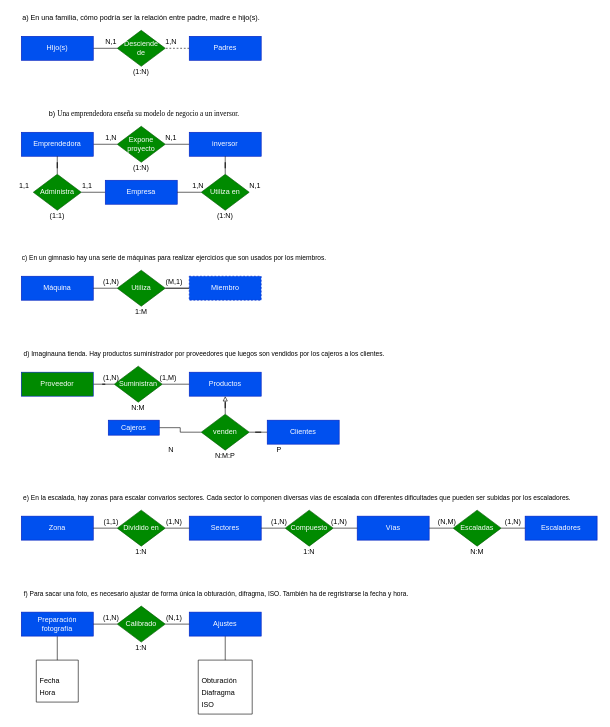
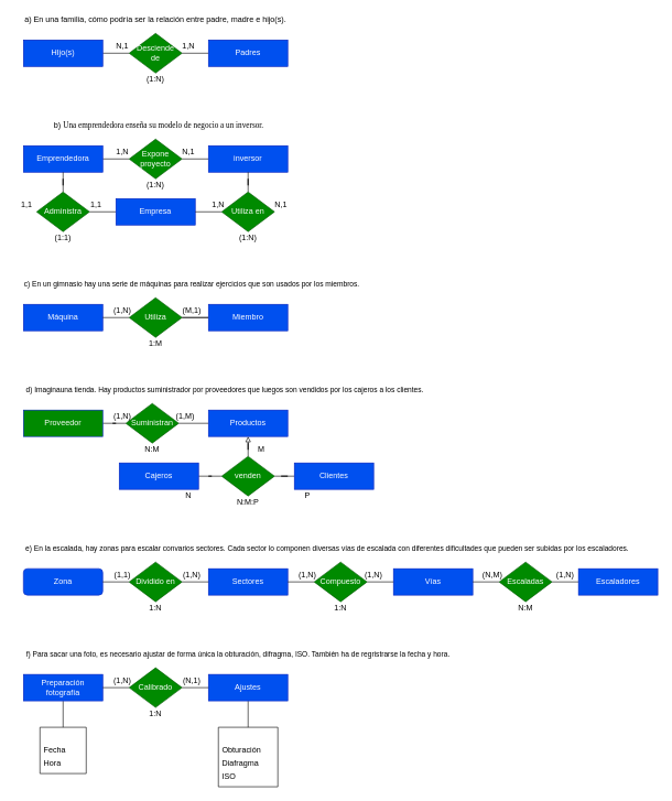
  <mxCell id="0" />
  <mxCell id="1" parent="0" />
  <mxCell id="2" value="" style="swimlane;startSize=0;" parent="1" vertex="1"><mxGeometry x="330" y="1100" width="90" height="90" as="geometry"><mxRectangle x="720" y="800" width="50" height="40" as="alternateBounds" /></mxGeometry></mxCell>
  <mxCell id="3" value="Obturación" style="text;strokeColor=none;fillColor=none;align=left;verticalAlign=top;spacingLeft=4;spacingRight=4;overflow=hidden;rotatable=0;points=[[0,0.5],[1,0.5]];portConstraint=eastwest;" parent="2" vertex="1"><mxGeometry y="20" width="160" height="30" as="geometry" /></mxCell>
  <mxCell id="4" value="Diafragma" style="text;strokeColor=none;fillColor=none;align=left;verticalAlign=top;spacingLeft=4;spacingRight=4;overflow=hidden;rotatable=0;points=[[0,0.5],[1,0.5]];portConstraint=eastwest;" parent="2" vertex="1"><mxGeometry y="40" width="160" height="30" as="geometry" /></mxCell>
  <mxCell id="5" value="ISO" style="text;strokeColor=none;fillColor=none;align=left;verticalAlign=top;spacingLeft=4;spacingRight=4;overflow=hidden;rotatable=0;points=[[0,0.5],[1,0.5]];portConstraint=eastwest;" parent="2" vertex="1"><mxGeometry y="60" width="180" height="30" as="geometry" /></mxCell>
  <mxCell id="6" value="" style="edgeStyle=orthogonalEdgeStyle;rounded=0;orthogonalLoop=1;jettySize=auto;html=1;endArrow=none;endFill=0;" parent="1" source="7" target="9" edge="1"><mxGeometry relative="1" as="geometry" /></mxCell>
  <mxCell id="7" value="Emprendedora" style="rounded=0;whiteSpace=wrap;html=1;fillColor=#0050ef;strokeColor=#001DBC;fontColor=#ffffff;" parent="1" vertex="1"><mxGeometry x="35" y="220" width="120" height="40" as="geometry" /></mxCell>
  <mxCell id="8" value="" style="edgeStyle=orthogonalEdgeStyle;rounded=0;orthogonalLoop=1;jettySize=auto;html=1;endArrow=none;endFill=0;" parent="1" source="9" target="10" edge="1"><mxGeometry relative="1" as="geometry" /></mxCell>
  <mxCell id="9" value="Expone proyecto" style="rhombus;whiteSpace=wrap;html=1;fillColor=#008a00;strokeColor=#005700;fontColor=#ffffff;" parent="1" vertex="1"><mxGeometry x="195" y="210" width="80" height="60" as="geometry" /></mxCell>
  <mxCell id="10" value="inversor" style="rounded=0;whiteSpace=wrap;html=1;fillColor=#0050ef;strokeColor=#001DBC;fontColor=#ffffff;" parent="1" vertex="1"><mxGeometry x="315" y="220" width="120" height="40" as="geometry" /></mxCell>
  <mxCell id="11" value="" style="edgeStyle=orthogonalEdgeStyle;rounded=0;orthogonalLoop=1;jettySize=auto;html=1;endArrow=none;endFill=0;" parent="1" source="13" target="14" edge="1"><mxGeometry relative="1" as="geometry" /></mxCell>
  <mxCell id="12" value="" style="edgeStyle=orthogonalEdgeStyle;rounded=0;orthogonalLoop=1;jettySize=auto;html=1;endArrow=none;endFill=0;" parent="1" source="13" target="7" edge="1"><mxGeometry relative="1" as="geometry" /></mxCell>
  <mxCell id="13" value="Administra" style="rhombus;whiteSpace=wrap;html=1;fillColor=#008a00;strokeColor=#005700;fontColor=#ffffff;" parent="1" vertex="1"><mxGeometry x="55" y="290" width="80" height="60" as="geometry" /></mxCell>
  <mxCell id="14" value="Empresa" style="rounded=0;whiteSpace=wrap;html=1;fillColor=#0050ef;strokeColor=#001DBC;fontColor=#ffffff;" parent="1" vertex="1"><mxGeometry x="175" y="300" width="120" height="40" as="geometry" /></mxCell>
  <mxCell id="15" value="" style="edgeStyle=orthogonalEdgeStyle;rounded=0;orthogonalLoop=1;jettySize=auto;html=1;endArrow=none;endFill=0;" parent="1" source="17" target="14" edge="1"><mxGeometry relative="1" as="geometry" /></mxCell>
  <mxCell id="16" value="" style="edgeStyle=orthogonalEdgeStyle;rounded=0;orthogonalLoop=1;jettySize=auto;html=1;endArrow=none;endFill=0;" parent="1" source="17" target="10" edge="1"><mxGeometry relative="1" as="geometry" /></mxCell>
  <mxCell id="17" value="Utiliza en" style="rhombus;whiteSpace=wrap;html=1;fillColor=#008a00;strokeColor=#005700;fontColor=#ffffff;" parent="1" vertex="1"><mxGeometry x="335" y="290" width="80" height="60" as="geometry" /></mxCell>
  <mxCell id="18" value="&lt;font style=&quot;font-size: 12px&quot;&gt;b)&amp;nbsp;&lt;span style=&quot;font-family: &amp;#34;verdana&amp;#34; , serif&quot;&gt;Una e&lt;font&gt;mprendedora enseña su modelo de negocio a un inversor.&lt;/font&gt;&lt;/span&gt;&lt;/font&gt;" style="text;html=1;strokeColor=none;fillColor=none;align=center;verticalAlign=middle;whiteSpace=wrap;rounded=0;" parent="1" vertex="1"><mxGeometry x="35" y="180" width="410" height="20" as="geometry" /></mxCell>
  <mxCell id="19" value="&lt;span style=&quot;font-size: 11px&quot;&gt;c) En un gimnasio hay una serie de máquinas para realizar ejercicios que son usados por los miembros.&lt;/span&gt;" style="text;html=1;strokeColor=none;fillColor=none;align=center;verticalAlign=middle;whiteSpace=wrap;rounded=0;" parent="1" vertex="1"><mxGeometry x="35" y="420" width="510" height="20" as="geometry" /></mxCell>
  <mxCell id="20" value="Máquina" style="rounded=0;whiteSpace=wrap;html=1;fillColor=#0050ef;strokeColor=#001DBC;fontColor=#ffffff;" parent="1" vertex="1"><mxGeometry x="35" y="460" width="120" height="40" as="geometry" /></mxCell>
  <mxCell id="21" value="" style="edgeStyle=orthogonalEdgeStyle;rounded=0;orthogonalLoop=1;jettySize=auto;html=1;endArrow=none;endFill=0;" parent="1" source="22" target="20" edge="1"><mxGeometry relative="1" as="geometry" /></mxCell>
  <mxCell id="22" value="Utiliza" style="rhombus;whiteSpace=wrap;html=1;fillColor=#008a00;strokeColor=#005700;fontColor=#ffffff;" parent="1" vertex="1"><mxGeometry x="195" y="450" width="80" height="60" as="geometry" /></mxCell>
  <mxCell id="23" value="" style="edgeStyle=orthogonalEdgeStyle;rounded=0;orthogonalLoop=1;jettySize=auto;html=1;endArrow=none;endFill=0;" parent="1" source="25" target="22" edge="1"><mxGeometry relative="1" as="geometry" /></mxCell>
  <mxCell id="24" value="" style="edgeStyle=orthogonalEdgeStyle;rounded=0;orthogonalLoop=1;jettySize=auto;html=1;endArrow=none;endFill=0;" parent="1" source="25" target="22" edge="1"><mxGeometry relative="1" as="geometry" /></mxCell>
- <mxCell id="25" value="Miembro" style="rounded=0;whiteSpace=wrap;html=1;fillColor=#0050ef;strokeColor=#001DBC;fontColor=#ffffff;dashed=1;" parent="1" vertex="1"><mxGeometry x="315" y="460" width="120" height="40" as="geometry" /></mxCell>
+ <mxCell id="25" value="Miembro" style="rounded=0;whiteSpace=wrap;html=1;fillColor=#0050ef;strokeColor=#001DBC;fontColor=#ffffff;" parent="1" vertex="1"><mxGeometry x="315" y="460" width="120" height="40" as="geometry" /></mxCell>
  <mxCell id="26" value="a) En una familia, cómo podría ser la relación entre padre, madre e hijo(s)." style="text;html=1;strokeColor=none;fillColor=none;align=center;verticalAlign=middle;whiteSpace=wrap;rounded=0;" parent="1" vertex="1"><mxGeometry x="30" y="20" width="410" height="20" as="geometry" /></mxCell>
  <mxCell id="27" value="" style="edgeStyle=orthogonalEdgeStyle;rounded=0;orthogonalLoop=1;jettySize=auto;html=1;endArrow=none;endFill=0;" parent="1" source="28" target="29" edge="1"><mxGeometry relative="1" as="geometry" /></mxCell>
  <mxCell id="28" value="HIjo(s)" style="rounded=0;whiteSpace=wrap;html=1;fillColor=#0050ef;strokeColor=#001DBC;fontColor=#ffffff;" parent="1" vertex="1"><mxGeometry x="35" y="60" width="120" height="40" as="geometry" /></mxCell>
  <mxCell id="29" value="Desciende&lt;br&gt;de" style="rhombus;whiteSpace=wrap;html=1;fillColor=#008a00;strokeColor=#005700;fontColor=#ffffff;" parent="1" vertex="1"><mxGeometry x="195" y="50" width="80" height="60" as="geometry" /></mxCell>
- <mxCell id="30" value="" style="edgeStyle=orthogonalEdgeStyle;rounded=0;orthogonalLoop=1;jettySize=auto;html=1;endArrow=none;endFill=0;dashed=1;" parent="1" source="31" target="29" edge="1"><mxGeometry relative="1" as="geometry" /></mxCell>
+ <mxCell id="30" value="" style="edgeStyle=orthogonalEdgeStyle;rounded=0;orthogonalLoop=1;jettySize=auto;html=1;endArrow=none;endFill=0;" parent="1" source="31" target="29" edge="1"><mxGeometry relative="1" as="geometry" /></mxCell>
  <mxCell id="31" value="Padres" style="rounded=0;whiteSpace=wrap;html=1;fillColor=#0050ef;strokeColor=#001DBC;fontColor=#ffffff;" parent="1" vertex="1"><mxGeometry x="315" y="60" width="120" height="40" as="geometry" /></mxCell>
  <mxCell id="32" value="(1,N)" style="text;html=1;strokeColor=none;fillColor=none;align=center;verticalAlign=middle;whiteSpace=wrap;rounded=0;" parent="1" vertex="1"><mxGeometry x="165" y="460" width="40" height="20" as="geometry" /></mxCell>
  <mxCell id="33" value="(M,1)" style="text;html=1;strokeColor=none;fillColor=none;align=center;verticalAlign=middle;whiteSpace=wrap;rounded=0;" parent="1" vertex="1"><mxGeometry x="270" y="460" width="40" height="20" as="geometry" /></mxCell>
  <mxCell id="34" value="N,1" style="text;html=1;strokeColor=none;fillColor=none;align=center;verticalAlign=middle;whiteSpace=wrap;rounded=0;" parent="1" vertex="1"><mxGeometry x="165" y="60" width="40" height="20" as="geometry" /></mxCell>
  <mxCell id="35" value="(1:N)" style="text;html=1;strokeColor=none;fillColor=none;align=center;verticalAlign=middle;whiteSpace=wrap;rounded=0;" parent="1" vertex="1"><mxGeometry x="215" y="110" width="40" height="20" as="geometry" /></mxCell>
  <mxCell id="36" value="" style="edgeStyle=orthogonalEdgeStyle;rounded=0;orthogonalLoop=1;jettySize=auto;html=1;endArrow=none;endFill=0;" parent="1" source="37" target="40" edge="1"><mxGeometry relative="1" as="geometry" /></mxCell>
  <mxCell id="37" value="Proveedor" style="rounded=0;whiteSpace=wrap;html=1;fillColor=#008a00;strokeColor=#001DBC;fontColor=#ffffff;" parent="1" vertex="1"><mxGeometry x="35" y="620" width="120" height="40" as="geometry" /></mxCell>
  <mxCell id="38" value="&lt;span style=&quot;font-size: 11px&quot;&gt;d) Imaginauna tienda. Hay productos suministrador por proveedores que luegos son vendidos por los cajeros a los clientes.&lt;/span&gt;" style="text;html=1;strokeColor=none;fillColor=none;align=center;verticalAlign=middle;whiteSpace=wrap;rounded=0;" parent="1" vertex="1"><mxGeometry x="35" y="580" width="610" height="20" as="geometry" /></mxCell>
  <mxCell id="39" value="" style="edgeStyle=orthogonalEdgeStyle;rounded=0;orthogonalLoop=1;jettySize=auto;html=1;endArrow=none;endFill=0;" parent="1" source="40" target="41" edge="1"><mxGeometry relative="1" as="geometry" /></mxCell>
  <mxCell id="40" value="Suministran" style="rhombus;whiteSpace=wrap;html=1;fillColor=#008a00;strokeColor=#005700;fontColor=#ffffff;" parent="1" vertex="1"><mxGeometry x="190" y="610" width="80" height="60" as="geometry" /></mxCell>
  <mxCell id="41" value="Productos" style="rounded=0;whiteSpace=wrap;html=1;fillColor=#0050ef;strokeColor=#001DBC;fontColor=#ffffff;" parent="1" vertex="1"><mxGeometry x="315" y="620" width="120" height="40" as="geometry" /></mxCell>
  <mxCell id="42" value="" style="edgeStyle=orthogonalEdgeStyle;rounded=0;orthogonalLoop=1;jettySize=auto;html=1;endArrow=block;endFill=0;" parent="1" source="45" target="41" edge="1"><mxGeometry relative="1" as="geometry" /></mxCell>
  <mxCell id="43" value="" style="edgeStyle=orthogonalEdgeStyle;rounded=0;orthogonalLoop=1;jettySize=auto;html=1;endArrow=none;endFill=0;" parent="1" source="45" target="46" edge="1"><mxGeometry relative="1" as="geometry" /></mxCell>
  <mxCell id="44" value="" style="edgeStyle=orthogonalEdgeStyle;rounded=0;orthogonalLoop=1;jettySize=auto;html=1;endArrow=none;endFill=0;" parent="1" source="45" target="47" edge="1"><mxGeometry relative="1" as="geometry" /></mxCell>
  <mxCell id="45" value="venden" style="rhombus;whiteSpace=wrap;html=1;fillColor=#008a00;strokeColor=#005700;fontColor=#ffffff;" parent="1" vertex="1"><mxGeometry x="335" y="690" width="80" height="60" as="geometry" /></mxCell>
- <mxCell id="46" value="Cajeros" style="rounded=0;whiteSpace=wrap;html=1;fillColor=#0050ef;strokeColor=#001DBC;fontColor=#ffffff;" parent="1" vertex="1"><mxGeometry x="180" y="700" width="85" height="25" as="geometry" /></mxCell>
+ <mxCell id="46" value="Cajeros" style="rounded=0;whiteSpace=wrap;html=1;fillColor=#0050ef;strokeColor=#001DBC;fontColor=#ffffff;" parent="1" vertex="1"><mxGeometry x="180" y="700" width="120" height="40" as="geometry" /></mxCell>
  <mxCell id="47" value="Clientes" style="rounded=0;whiteSpace=wrap;html=1;fillColor=#0050ef;strokeColor=#001DBC;fontColor=#ffffff;" parent="1" vertex="1"><mxGeometry x="445" y="700" width="120" height="40" as="geometry" /></mxCell>
  <mxCell id="48" value="(1,N)" style="text;html=1;strokeColor=none;fillColor=none;align=center;verticalAlign=middle;whiteSpace=wrap;rounded=0;" parent="1" vertex="1"><mxGeometry x="165" y="620" width="40" height="20" as="geometry" /></mxCell>
  <mxCell id="49" value="(1,M)" style="text;html=1;strokeColor=none;fillColor=none;align=center;verticalAlign=middle;whiteSpace=wrap;rounded=0;" parent="1" vertex="1"><mxGeometry x="260" y="620" width="40" height="20" as="geometry" /></mxCell>
  <mxCell id="50" value="N:M" style="text;html=1;strokeColor=none;fillColor=none;align=center;verticalAlign=middle;whiteSpace=wrap;rounded=0;" parent="1" vertex="1"><mxGeometry x="210" y="670" width="40" height="20" as="geometry" /></mxCell>
  <mxCell id="51" value="1:M" style="text;html=1;strokeColor=none;fillColor=none;align=center;verticalAlign=middle;whiteSpace=wrap;rounded=0;" parent="1" vertex="1"><mxGeometry x="215" y="510" width="40" height="20" as="geometry" /></mxCell>
  <mxCell id="52" value="P" style="text;html=1;strokeColor=none;fillColor=none;align=center;verticalAlign=middle;whiteSpace=wrap;rounded=0;" parent="1" vertex="1"><mxGeometry x="445" y="740" width="40" height="20" as="geometry" /></mxCell>
- <mxCell id="53" value="Zona" style="rounded=0;whiteSpace=wrap;html=1;fillColor=#0050ef;strokeColor=#001DBC;fontColor=#ffffff;" parent="1" vertex="1"><mxGeometry x="35" y="860" width="120" height="40" as="geometry" /></mxCell>
+ <mxCell id="53" value="Zona" style="whiteSpace=wrap;html=1;fillColor=#0050ef;strokeColor=#001DBC;fontColor=#ffffff;rounded=1;" parent="1" vertex="1"><mxGeometry x="35" y="860" width="120" height="40" as="geometry" /></mxCell>
  <mxCell id="54" value="Sectores" style="rounded=0;whiteSpace=wrap;html=1;fillColor=#0050ef;strokeColor=#001DBC;fontColor=#ffffff;" parent="1" vertex="1"><mxGeometry x="315" y="860" width="120" height="40" as="geometry" /></mxCell>
  <mxCell id="55" value="Vías" style="rounded=0;whiteSpace=wrap;html=1;fillColor=#0050ef;strokeColor=#001DBC;fontColor=#ffffff;" parent="1" vertex="1"><mxGeometry x="595" y="860" width="120" height="40" as="geometry" /></mxCell>
  <mxCell id="56" value="" style="edgeStyle=orthogonalEdgeStyle;rounded=0;orthogonalLoop=1;jettySize=auto;html=1;endArrow=none;endFill=0;" parent="1" source="58" target="53" edge="1"><mxGeometry relative="1" as="geometry" /></mxCell>
  <mxCell id="57" value="" style="edgeStyle=orthogonalEdgeStyle;rounded=0;orthogonalLoop=1;jettySize=auto;html=1;endArrow=none;endFill=0;" parent="1" source="58" target="54" edge="1"><mxGeometry relative="1" as="geometry" /></mxCell>
  <mxCell id="58" value="Dividido en" style="rhombus;whiteSpace=wrap;html=1;fillColor=#008a00;strokeColor=#005700;fontColor=#ffffff;" parent="1" vertex="1"><mxGeometry x="195" y="850" width="80" height="60" as="geometry" /></mxCell>
  <mxCell id="59" value="&lt;span style=&quot;font-size: 11px&quot;&gt;e) En la escalada, hay zonas para escalar convarios sectores. Cada sector lo componen diversas vías de escalada con diferentes dificultades que pueden ser subidas por los escaladores.&lt;/span&gt;" style="text;html=1;strokeColor=none;fillColor=none;align=center;verticalAlign=middle;whiteSpace=wrap;rounded=0;" parent="1" vertex="1"><mxGeometry x="35" y="820" width="920" height="20" as="geometry" /></mxCell>
  <mxCell id="60" value="" style="edgeStyle=orthogonalEdgeStyle;rounded=0;orthogonalLoop=1;jettySize=auto;html=1;endArrow=none;endFill=0;" parent="1" source="62" target="55" edge="1"><mxGeometry relative="1" as="geometry" /></mxCell>
  <mxCell id="61" value="" style="edgeStyle=orthogonalEdgeStyle;rounded=0;orthogonalLoop=1;jettySize=auto;html=1;endArrow=none;endFill=0;" parent="1" source="62" target="54" edge="1"><mxGeometry relative="1" as="geometry" /></mxCell>
  <mxCell id="62" value="Compuesto" style="rhombus;whiteSpace=wrap;html=1;fillColor=#008a00;strokeColor=#005700;fontColor=#ffffff;" parent="1" vertex="1"><mxGeometry x="475" y="850" width="80" height="60" as="geometry" /></mxCell>
  <mxCell id="63" value="(1,1)" style="text;html=1;strokeColor=none;fillColor=none;align=center;verticalAlign=middle;whiteSpace=wrap;rounded=0;" parent="1" vertex="1"><mxGeometry x="165" y="860" width="40" height="20" as="geometry" /></mxCell>
  <mxCell id="64" value="(1,N)" style="text;html=1;strokeColor=none;fillColor=none;align=center;verticalAlign=middle;whiteSpace=wrap;rounded=0;" parent="1" vertex="1"><mxGeometry x="270" y="860" width="40" height="20" as="geometry" /></mxCell>
  <mxCell id="65" value="1:N" style="text;html=1;strokeColor=none;fillColor=none;align=center;verticalAlign=middle;whiteSpace=wrap;rounded=0;" parent="1" vertex="1"><mxGeometry x="215" y="910" width="40" height="20" as="geometry" /></mxCell>
  <mxCell id="66" value="(1,N)" style="text;html=1;strokeColor=none;fillColor=none;align=center;verticalAlign=middle;whiteSpace=wrap;rounded=0;" parent="1" vertex="1"><mxGeometry x="445" y="860" width="40" height="20" as="geometry" /></mxCell>
  <mxCell id="67" value="(1,N)" style="text;html=1;strokeColor=none;fillColor=none;align=center;verticalAlign=middle;whiteSpace=wrap;rounded=0;" parent="1" vertex="1"><mxGeometry x="545" y="860" width="40" height="20" as="geometry" /></mxCell>
  <mxCell id="68" value="1:N" style="text;html=1;strokeColor=none;fillColor=none;align=center;verticalAlign=middle;whiteSpace=wrap;rounded=0;" parent="1" vertex="1"><mxGeometry x="495" y="910" width="40" height="20" as="geometry" /></mxCell>
  <mxCell id="69" value="" style="edgeStyle=orthogonalEdgeStyle;rounded=0;orthogonalLoop=1;jettySize=auto;html=1;endArrow=none;endFill=0;" parent="1" source="71" target="72" edge="1"><mxGeometry relative="1" as="geometry" /></mxCell>
  <mxCell id="70" value="" style="edgeStyle=orthogonalEdgeStyle;rounded=0;orthogonalLoop=1;jettySize=auto;html=1;endArrow=none;endFill=0;" parent="1" source="71" target="55" edge="1"><mxGeometry relative="1" as="geometry" /></mxCell>
  <mxCell id="71" value="Escaladas" style="rhombus;whiteSpace=wrap;html=1;fillColor=#008a00;strokeColor=#005700;fontColor=#ffffff;" parent="1" vertex="1"><mxGeometry x="755" y="850" width="80" height="60" as="geometry" /></mxCell>
  <mxCell id="72" value="Escaladores" style="rounded=0;whiteSpace=wrap;html=1;fillColor=#0050ef;strokeColor=#001DBC;fontColor=#ffffff;" parent="1" vertex="1"><mxGeometry x="875" y="860" width="120" height="40" as="geometry" /></mxCell>
  <mxCell id="73" value="N:M" style="text;html=1;strokeColor=none;fillColor=none;align=center;verticalAlign=middle;whiteSpace=wrap;rounded=0;" parent="1" vertex="1"><mxGeometry x="775" y="910" width="40" height="20" as="geometry" /></mxCell>
  <mxCell id="74" value="(N,M)" style="text;html=1;strokeColor=none;fillColor=none;align=center;verticalAlign=middle;whiteSpace=wrap;rounded=0;" vertex="1" parent="1"><mxGeometry x="725" y="860" width="40" height="20" as="geometry" /></mxCell>
  <mxCell id="75" value="(1,N)" style="text;html=1;strokeColor=none;fillColor=none;align=center;verticalAlign=middle;whiteSpace=wrap;rounded=0;" vertex="1" parent="1"><mxGeometry x="835" y="860" width="40" height="20" as="geometry" /></mxCell>
  <mxCell id="76" style="edgeStyle=orthogonalEdgeStyle;rounded=0;orthogonalLoop=1;jettySize=auto;html=1;entryX=0.5;entryY=0;entryDx=0;entryDy=0;endArrow=none;endFill=0;" edge="1" parent="1" source="77" target="87"><mxGeometry relative="1" as="geometry" /></mxCell>
  <mxCell id="77" value="Preparación fotografía" style="rounded=0;whiteSpace=wrap;html=1;fillColor=#0050ef;strokeColor=#001DBC;fontColor=#ffffff;" vertex="1" parent="1"><mxGeometry x="35" y="1020" width="120" height="40" as="geometry" /></mxCell>
  <mxCell id="78" value="&lt;span style=&quot;font-size: 11px&quot;&gt;f) Para sacar una foto, es necesario ajustar de forma única la obturación, difragma, ISO. También ha de regristrarse la fecha y hora.&lt;/span&gt;" style="text;html=1;strokeColor=none;fillColor=none;align=center;verticalAlign=middle;whiteSpace=wrap;rounded=0;" vertex="1" parent="1"><mxGeometry x="35" y="980" width="650" height="20" as="geometry" /></mxCell>
  <mxCell id="79" style="edgeStyle=orthogonalEdgeStyle;rounded=0;orthogonalLoop=1;jettySize=auto;html=1;entryX=0.5;entryY=0;entryDx=0;entryDy=0;endArrow=none;endFill=0;" edge="1" parent="1" source="80" target="2"><mxGeometry relative="1" as="geometry" /></mxCell>
  <mxCell id="80" value="Ajustes" style="rounded=0;whiteSpace=wrap;html=1;fillColor=#0050ef;strokeColor=#001DBC;fontColor=#ffffff;" vertex="1" parent="1"><mxGeometry x="315" y="1020" width="120" height="40" as="geometry" /></mxCell>
  <mxCell id="81" value="" style="edgeStyle=orthogonalEdgeStyle;rounded=0;orthogonalLoop=1;jettySize=auto;html=1;endArrow=none;endFill=0;" edge="1" parent="1" source="83" target="80"><mxGeometry relative="1" as="geometry" /></mxCell>
  <mxCell id="82" value="" style="edgeStyle=orthogonalEdgeStyle;rounded=0;orthogonalLoop=1;jettySize=auto;html=1;endArrow=none;endFill=0;" edge="1" parent="1" source="83" target="77"><mxGeometry relative="1" as="geometry" /></mxCell>
  <mxCell id="83" value="Calibrado" style="rhombus;whiteSpace=wrap;html=1;fillColor=#008a00;strokeColor=#005700;fontColor=#ffffff;" vertex="1" parent="1"><mxGeometry x="195" y="1010" width="80" height="60" as="geometry" /></mxCell>
  <mxCell id="84" value="(1,N)" style="text;html=1;strokeColor=none;fillColor=none;align=center;verticalAlign=middle;whiteSpace=wrap;rounded=0;" vertex="1" parent="1"><mxGeometry x="165" y="1020" width="40" height="20" as="geometry" /></mxCell>
  <mxCell id="85" value="(N,1)" style="text;html=1;strokeColor=none;fillColor=none;align=center;verticalAlign=middle;whiteSpace=wrap;rounded=0;" vertex="1" parent="1"><mxGeometry x="270" y="1020" width="40" height="20" as="geometry" /></mxCell>
  <mxCell id="86" value="1:N" style="text;html=1;strokeColor=none;fillColor=none;align=center;verticalAlign=middle;whiteSpace=wrap;rounded=0;" vertex="1" parent="1"><mxGeometry x="215" y="1070" width="40" height="20" as="geometry" /></mxCell>
  <mxCell id="87" value="" style="swimlane;startSize=0;" vertex="1" parent="1"><mxGeometry x="60" y="1100" width="70" height="70" as="geometry"><mxRectangle x="720" y="800" width="50" height="40" as="alternateBounds" /></mxGeometry></mxCell>
  <mxCell id="88" value="Fecha" style="text;strokeColor=none;fillColor=none;align=left;verticalAlign=top;spacingLeft=4;spacingRight=4;overflow=hidden;rotatable=0;points=[[0,0.5],[1,0.5]];portConstraint=eastwest;" vertex="1" parent="87"><mxGeometry y="20" width="160" height="30" as="geometry" /></mxCell>
  <mxCell id="89" value="Hora" style="text;strokeColor=none;fillColor=none;align=left;verticalAlign=top;spacingLeft=4;spacingRight=4;overflow=hidden;rotatable=0;points=[[0,0.5],[1,0.5]];portConstraint=eastwest;" vertex="1" parent="87"><mxGeometry y="40" width="160" height="30" as="geometry" /></mxCell>
  <mxCell id="90" value="1,N" style="text;html=1;strokeColor=none;fillColor=none;align=center;verticalAlign=middle;whiteSpace=wrap;rounded=0;" vertex="1" parent="1"><mxGeometry x="265" y="60" width="40" height="20" as="geometry" /></mxCell>
  <mxCell id="91" value="1,N" style="text;html=1;strokeColor=none;fillColor=none;align=center;verticalAlign=middle;whiteSpace=wrap;rounded=0;" vertex="1" parent="1"><mxGeometry x="165" y="220" width="40" height="20" as="geometry" /></mxCell>
  <mxCell id="92" value="N,1" style="text;html=1;strokeColor=none;fillColor=none;align=center;verticalAlign=middle;whiteSpace=wrap;rounded=0;" vertex="1" parent="1"><mxGeometry x="265" y="220" width="40" height="20" as="geometry" /></mxCell>
  <mxCell id="93" value="(1:N)" style="text;html=1;strokeColor=none;fillColor=none;align=center;verticalAlign=middle;whiteSpace=wrap;rounded=0;" vertex="1" parent="1"><mxGeometry x="215" y="270" width="40" height="20" as="geometry" /></mxCell>
  <mxCell id="94" value="1,N" style="text;html=1;strokeColor=none;fillColor=none;align=center;verticalAlign=middle;whiteSpace=wrap;rounded=0;" vertex="1" parent="1"><mxGeometry x="310" y="300" width="40" height="20" as="geometry" /></mxCell>
  <mxCell id="95" value="N,1" style="text;html=1;strokeColor=none;fillColor=none;align=center;verticalAlign=middle;whiteSpace=wrap;rounded=0;" vertex="1" parent="1"><mxGeometry x="405" y="300" width="40" height="20" as="geometry" /></mxCell>
  <mxCell id="96" value="(1:N)" style="text;html=1;strokeColor=none;fillColor=none;align=center;verticalAlign=middle;whiteSpace=wrap;rounded=0;" vertex="1" parent="1"><mxGeometry x="355" y="350" width="40" height="20" as="geometry" /></mxCell>
  <mxCell id="97" value="1,1" style="text;html=1;strokeColor=none;fillColor=none;align=center;verticalAlign=middle;whiteSpace=wrap;rounded=0;" vertex="1" parent="1"><mxGeometry x="20" y="300" width="40" height="20" as="geometry" /></mxCell>
  <mxCell id="98" value="1,1" style="text;html=1;strokeColor=none;fillColor=none;align=center;verticalAlign=middle;whiteSpace=wrap;rounded=0;" vertex="1" parent="1"><mxGeometry x="125" y="300" width="40" height="20" as="geometry" /></mxCell>
  <mxCell id="99" value="(1:1)" style="text;html=1;strokeColor=none;fillColor=none;align=center;verticalAlign=middle;whiteSpace=wrap;rounded=0;" vertex="1" parent="1"><mxGeometry x="75" y="350" width="40" height="20" as="geometry" /></mxCell>
  <mxCell id="100" value="N" style="text;html=1;strokeColor=none;fillColor=none;align=center;verticalAlign=middle;whiteSpace=wrap;rounded=0;" vertex="1" parent="1"><mxGeometry x="265" y="740" width="40" height="20" as="geometry" /></mxCell>
+ <mxCell id="101" value="M" style="text;html=1;strokeColor=none;fillColor=none;align=center;verticalAlign=middle;whiteSpace=wrap;rounded=0;" vertex="1" parent="1"><mxGeometry x="375" y="670" width="40" height="20" as="geometry" /></mxCell>
  <mxCell id="102" value="N:M:P" style="text;html=1;strokeColor=none;fillColor=none;align=center;verticalAlign=middle;whiteSpace=wrap;rounded=0;" vertex="1" parent="1"><mxGeometry x="355" y="750" width="40" height="20" as="geometry" /></mxCell>
